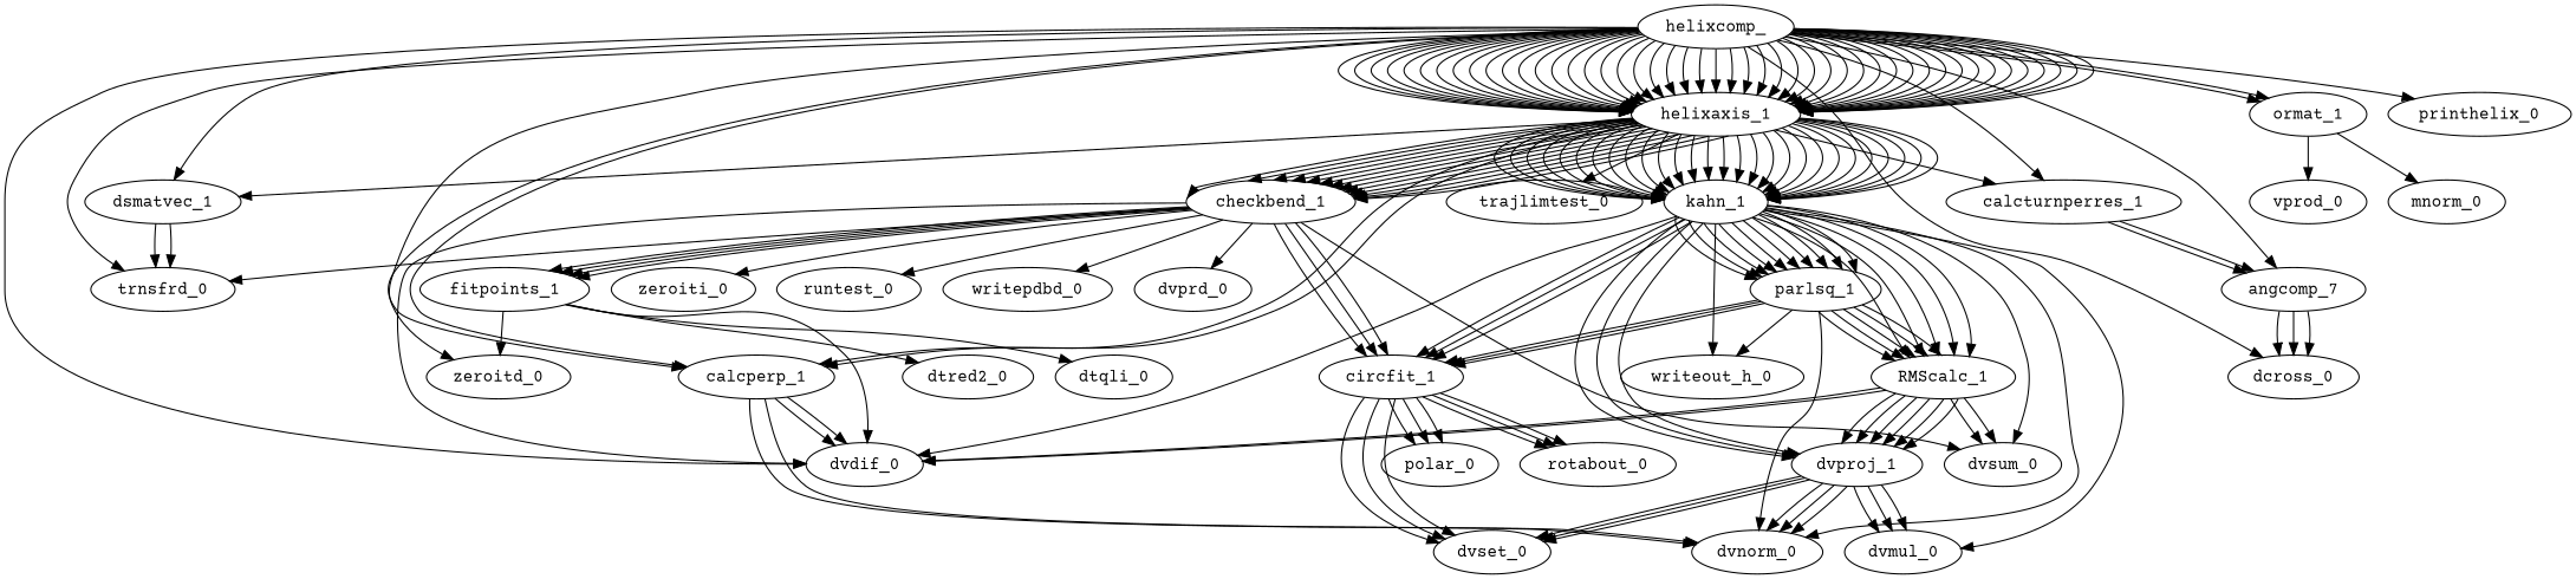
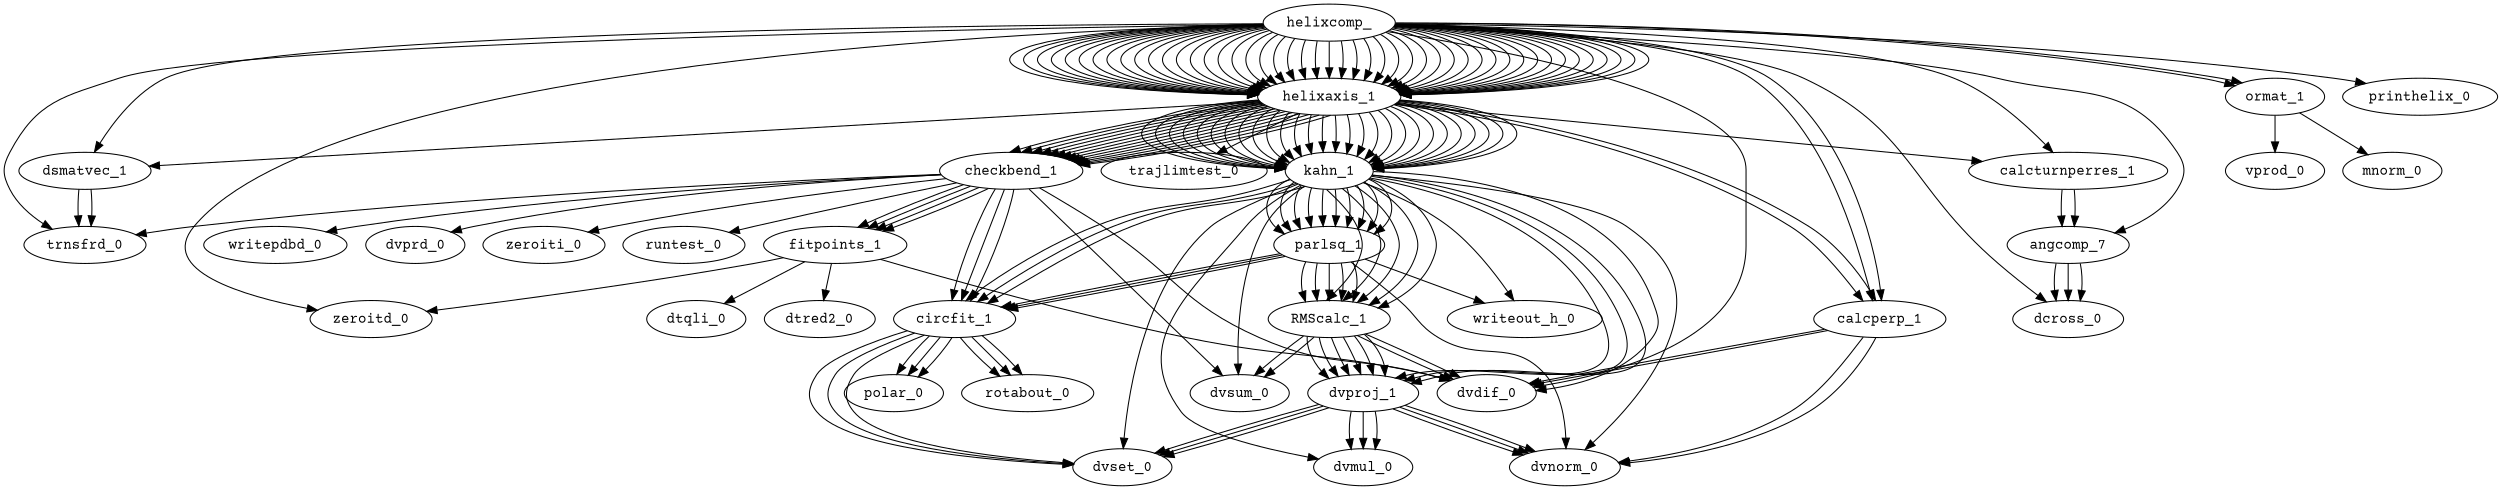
  digraph {
    fontname="Courier Prime"
    node [fontname="Courier Prime"]
    edge [fontname="Courier Prime"]
    helixcomp_
    helixaxis_1
    dsmatvec_1
    trnsfrd_0
    dvdif_0
    dcross_0
    calcperp_1
    zeroitd_0
    calcturnperres_1
    n10 [label=angcomp_7]
    ormat_1
    printhelix_0
    kahn_1
    checkbend_1
    trajlimtest_0
    dvnorm_0
    vprod_0
    mnorm_0
    dvset_0
    dvsum_0
    dvmul_0
    parlsq_1
    circfit_1
    RMScalc_1
    dvproj_1
    writeout_h_0
    fitpoints_1
    writepdbd_0
    dvprd_0
    zeroiti_0
    runtest_0
    polar_0
    rotabout_0
    dtred2_0
    dtqli_0
    helixcomp_ -> helixaxis_1
    helixcomp_ -> helixaxis_1
    helixcomp_ -> helixaxis_1
    helixcomp_ -> helixaxis_1
    helixcomp_ -> helixaxis_1
    helixcomp_ -> helixaxis_1
    helixcomp_ -> helixaxis_1
    helixcomp_ -> helixaxis_1
    helixcomp_ -> helixaxis_1
    helixcomp_ -> helixaxis_1
    helixcomp_ -> helixaxis_1
    helixcomp_ -> helixaxis_1
    helixcomp_ -> helixaxis_1
    helixcomp_ -> helixaxis_1
    helixcomp_ -> helixaxis_1
    helixcomp_ -> helixaxis_1
    helixcomp_ -> helixaxis_1
    helixcomp_ -> helixaxis_1
    helixcomp_ -> helixaxis_1
    helixcomp_ -> helixaxis_1
    helixcomp_ -> helixaxis_1
    helixcomp_ -> helixaxis_1
    helixcomp_ -> helixaxis_1
    helixcomp_ -> helixaxis_1
    helixcomp_ -> helixaxis_1
    helixcomp_ -> helixaxis_1
    helixcomp_ -> helixaxis_1
    helixcomp_ -> helixaxis_1
    helixcomp_ -> helixaxis_1
    helixcomp_ -> helixaxis_1
    helixcomp_ -> helixaxis_1
    helixcomp_ -> helixaxis_1
    helixcomp_ -> helixaxis_1
    helixcomp_ -> helixaxis_1
    helixcomp_ -> helixaxis_1
    helixcomp_ -> helixaxis_1
    helixcomp_ -> helixaxis_1
    helixcomp_ -> helixaxis_1
    helixcomp_ -> helixaxis_1
    helixcomp_ -> helixaxis_1
    helixcomp_ -> helixaxis_1
    helixcomp_ -> helixaxis_1
    helixcomp_ -> helixaxis_1
    helixcomp_ -> helixaxis_1
    helixcomp_ -> helixaxis_1
    helixcomp_ -> helixaxis_1
    helixcomp_ -> helixaxis_1
    helixcomp_ -> dsmatvec_1
    helixcomp_ -> trnsfrd_0
    helixcomp_ -> dvdif_0
    helixcomp_ -> dcross_0
    helixcomp_ -> calcperp_1
    helixcomp_ -> calcperp_1
    helixcomp_ -> zeroitd_0
    helixcomp_ -> calcturnperres_1
    helixcomp_ -> n10
    helixcomp_ -> ormat_1
    helixcomp_ -> ormat_1
    helixcomp_ -> printhelix_0
    helixaxis_1 -> dsmatvec_1
    helixaxis_1 -> calcperp_1
    helixaxis_1 -> calcperp_1
    helixaxis_1 -> calcturnperres_1
    helixaxis_1 -> kahn_1
    helixaxis_1 -> kahn_1
    helixaxis_1 -> kahn_1
    helixaxis_1 -> kahn_1
    helixaxis_1 -> kahn_1
    helixaxis_1 -> kahn_1
    helixaxis_1 -> kahn_1
    helixaxis_1 -> kahn_1
    helixaxis_1 -> kahn_1
    helixaxis_1 -> kahn_1
    helixaxis_1 -> kahn_1
    helixaxis_1 -> kahn_1
    helixaxis_1 -> kahn_1
    helixaxis_1 -> kahn_1
    helixaxis_1 -> kahn_1
    helixaxis_1 -> kahn_1
    helixaxis_1 -> kahn_1
    helixaxis_1 -> kahn_1
    helixaxis_1 -> kahn_1
    helixaxis_1 -> kahn_1
    helixaxis_1 -> kahn_1
    helixaxis_1 -> kahn_1
    helixaxis_1 -> kahn_1
    helixaxis_1 -> kahn_1
    helixaxis_1 -> kahn_1
    helixaxis_1 -> kahn_1
    helixaxis_1 -> kahn_1
    helixaxis_1 -> kahn_1
    helixaxis_1 -> checkbend_1
    helixaxis_1 -> checkbend_1
    helixaxis_1 -> checkbend_1
    helixaxis_1 -> checkbend_1
    helixaxis_1 -> checkbend_1
    helixaxis_1 -> checkbend_1
    helixaxis_1 -> checkbend_1
    helixaxis_1 -> checkbend_1
    helixaxis_1 -> checkbend_1
    helixaxis_1 -> checkbend_1
    helixaxis_1 -> checkbend_1
    helixaxis_1 -> checkbend_1
    helixaxis_1 -> checkbend_1
    helixaxis_1 -> checkbend_1
    helixaxis_1 -> trajlimtest_0
    dsmatvec_1 -> trnsfrd_0
    dsmatvec_1 -> trnsfrd_0
    calcperp_1 -> dvdif_0
    calcperp_1 -> dvdif_0
    calcperp_1 -> dvnorm_0
    calcperp_1 -> dvnorm_0
    calcturnperres_1 -> n10
    calcturnperres_1 -> n10
    n10 -> dcross_0
    n10 -> dcross_0
    n10 -> dcross_0
    ormat_1 -> vprod_0
    ormat_1 -> mnorm_0
    kahn_1 -> dvdif_0
    kahn_1 -> dvnorm_0
+   kahn_1 -> dvset_0
    kahn_1 -> dvsum_0
    kahn_1 -> dvmul_0
    kahn_1 -> parlsq_1
    kahn_1 -> parlsq_1
    kahn_1 -> parlsq_1
    kahn_1 -> parlsq_1
    kahn_1 -> parlsq_1
    kahn_1 -> parlsq_1
    kahn_1 -> parlsq_1
    kahn_1 -> parlsq_1
    kahn_1 -> parlsq_1
    kahn_1 -> parlsq_1
    kahn_1 -> circfit_1
    kahn_1 -> circfit_1
    kahn_1 -> circfit_1
    kahn_1 -> RMScalc_1
    kahn_1 -> RMScalc_1
    kahn_1 -> RMScalc_1
    kahn_1 -> RMScalc_1
    kahn_1 -> RMScalc_1
    kahn_1 -> dvproj_1
    kahn_1 -> dvproj_1
    kahn_1 -> dvproj_1
    kahn_1 -> writeout_h_0
    checkbend_1 -> trnsfrd_0
    checkbend_1 -> dvdif_0
    checkbend_1 -> dvsum_0
    checkbend_1 -> circfit_1
    checkbend_1 -> circfit_1
    checkbend_1 -> circfit_1
    checkbend_1 -> fitpoints_1
    checkbend_1 -> fitpoints_1
    checkbend_1 -> fitpoints_1
    checkbend_1 -> fitpoints_1
    checkbend_1 -> writepdbd_0
    checkbend_1 -> dvprd_0
    checkbend_1 -> zeroiti_0
    checkbend_1 -> runtest_0
    parlsq_1 -> dvnorm_0
    parlsq_1 -> circfit_1
    parlsq_1 -> circfit_1
    parlsq_1 -> circfit_1
    parlsq_1 -> RMScalc_1
    parlsq_1 -> RMScalc_1
    parlsq_1 -> RMScalc_1
    parlsq_1 -> RMScalc_1
    parlsq_1 -> RMScalc_1
    parlsq_1 -> writeout_h_0
    circfit_1 -> dvset_0
    circfit_1 -> dvset_0
    circfit_1 -> dvset_0
    circfit_1 -> polar_0
    circfit_1 -> polar_0
    circfit_1 -> polar_0
    circfit_1 -> rotabout_0
    circfit_1 -> rotabout_0
    circfit_1 -> rotabout_0
    RMScalc_1 -> dvdif_0
    RMScalc_1 -> dvdif_0
    RMScalc_1 -> dvsum_0
    RMScalc_1 -> dvsum_0
    RMScalc_1 -> dvproj_1
    RMScalc_1 -> dvproj_1
    RMScalc_1 -> dvproj_1
    RMScalc_1 -> dvproj_1
    RMScalc_1 -> dvproj_1
    RMScalc_1 -> dvproj_1
    dvproj_1 -> dvnorm_0
    dvproj_1 -> dvnorm_0
    dvproj_1 -> dvnorm_0
    dvproj_1 -> dvset_0
    dvproj_1 -> dvset_0
    dvproj_1 -> dvset_0
    dvproj_1 -> dvmul_0
    dvproj_1 -> dvmul_0
    dvproj_1 -> dvmul_0
    fitpoints_1 -> dvdif_0
    fitpoints_1 -> zeroitd_0
    fitpoints_1 -> dtred2_0
    fitpoints_1 -> dtqli_0
  }
